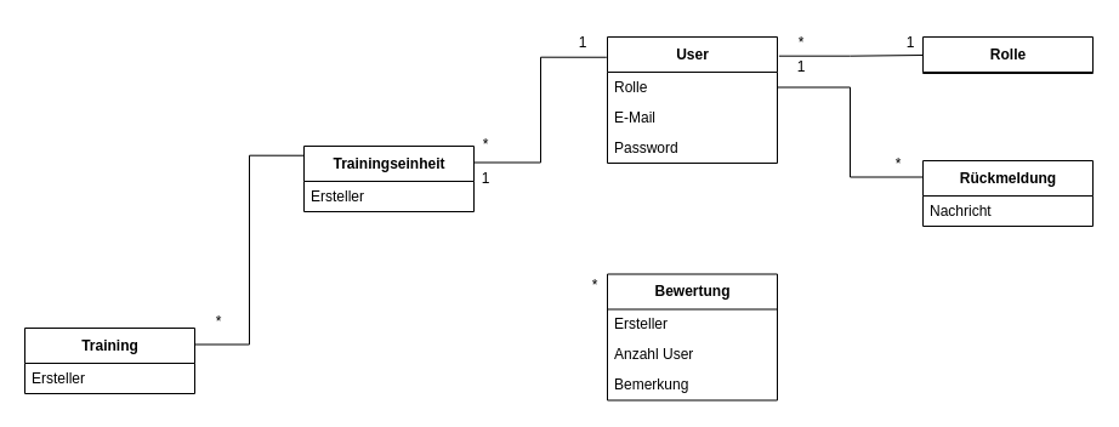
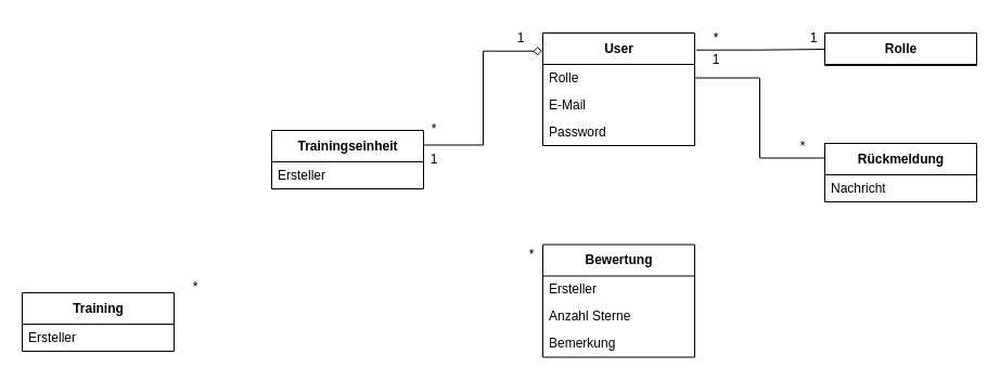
  <mxCell id="0" />
  <mxCell id="1" parent="0" />
  <mxCell id="2" value="User" style="swimlane;fontStyle=1;align=center;verticalAlign=middle;childLayout=stackLayout;horizontal=1;startSize=29;horizontalStack=0;resizeParent=1;resizeParentMax=0;resizeLast=0;collapsible=0;marginBottom=0;html=1;" parent="1" vertex="1"><mxGeometry x="500" y="30" width="140" height="104" as="geometry" /></mxCell>
  <mxCell id="3" value="Rolle" style="text;html=1;strokeColor=none;fillColor=none;align=left;verticalAlign=middle;spacingLeft=4;spacingRight=4;overflow=hidden;rotatable=0;points=[[0,0.5],[1,0.5]];portConstraint=eastwest;" parent="2" vertex="1"><mxGeometry y="29" width="140" height="25" as="geometry" /></mxCell>
  <mxCell id="4" value="E-Mail" style="text;html=1;strokeColor=none;fillColor=none;align=left;verticalAlign=middle;spacingLeft=4;spacingRight=4;overflow=hidden;rotatable=0;points=[[0,0.5],[1,0.5]];portConstraint=eastwest;" parent="2" vertex="1"><mxGeometry y="54" width="140" height="25" as="geometry" /></mxCell>
  <mxCell id="5" value="Password" style="text;html=1;strokeColor=none;fillColor=none;align=left;verticalAlign=middle;spacingLeft=4;spacingRight=4;overflow=hidden;rotatable=0;points=[[0,0.5],[1,0.5]];portConstraint=eastwest;" parent="2" vertex="1"><mxGeometry y="79" width="140" height="25" as="geometry" /></mxCell>
  <mxCell id="6" value="Rolle" style="swimlane;fontStyle=1;align=center;verticalAlign=middle;childLayout=stackLayout;horizontal=1;startSize=29;horizontalStack=0;resizeParent=1;resizeParentMax=0;resizeLast=0;collapsible=0;marginBottom=0;html=1;" parent="1" vertex="1"><mxGeometry x="760" y="30" width="140" height="30" as="geometry" /></mxCell>
  <mxCell id="7" value="Trainingseinheit" style="swimlane;fontStyle=1;align=center;verticalAlign=middle;childLayout=stackLayout;horizontal=1;startSize=29;horizontalStack=0;resizeParent=1;resizeParentMax=0;resizeLast=0;collapsible=0;marginBottom=0;html=1;" parent="1" vertex="1"><mxGeometry x="250" y="120" width="140" height="54" as="geometry" /></mxCell>
  <mxCell id="8" value="Ersteller" style="text;html=1;strokeColor=none;fillColor=none;align=left;verticalAlign=middle;spacingLeft=4;spacingRight=4;overflow=hidden;rotatable=0;points=[[0,0.5],[1,0.5]];portConstraint=eastwest;" parent="7" vertex="1"><mxGeometry y="29" width="140" height="25" as="geometry" /></mxCell>
  <mxCell id="9" value="Bewertung" style="swimlane;fontStyle=1;align=center;verticalAlign=middle;childLayout=stackLayout;horizontal=1;startSize=29;horizontalStack=0;resizeParent=1;resizeParentMax=0;resizeLast=0;collapsible=0;marginBottom=0;html=1;" parent="1" vertex="1"><mxGeometry x="500" y="225.5" width="140" height="104" as="geometry" /></mxCell>
  <mxCell id="10" value="Ersteller" style="text;html=1;strokeColor=none;fillColor=none;align=left;verticalAlign=middle;spacingLeft=4;spacingRight=4;overflow=hidden;rotatable=0;points=[[0,0.5],[1,0.5]];portConstraint=eastwest;" parent="9" vertex="1"><mxGeometry y="29" width="140" height="25" as="geometry" /></mxCell>
- <mxCell id="11" value="Anzahl User" style="text;html=1;strokeColor=none;fillColor=none;align=left;verticalAlign=middle;spacingLeft=4;spacingRight=4;overflow=hidden;rotatable=0;points=[[0,0.5],[1,0.5]];portConstraint=eastwest;" parent="9" vertex="1"><mxGeometry y="54" width="140" height="25" as="geometry" /></mxCell>
+ <mxCell id="11" value="Anzahl Sterne" style="text;html=1;strokeColor=none;fillColor=none;align=left;verticalAlign=middle;spacingLeft=4;spacingRight=4;overflow=hidden;rotatable=0;points=[[0,0.5],[1,0.5]];portConstraint=eastwest;" parent="9" vertex="1"><mxGeometry y="54" width="140" height="25" as="geometry" /></mxCell>
  <mxCell id="12" value="Bemerkung" style="text;html=1;strokeColor=none;fillColor=none;align=left;verticalAlign=middle;spacingLeft=4;spacingRight=4;overflow=hidden;rotatable=0;points=[[0,0.5],[1,0.5]];portConstraint=eastwest;" vertex="1" parent="9"><mxGeometry y="79" width="140" height="25" as="geometry" /></mxCell>
  <mxCell id="13" value="Training" style="swimlane;fontStyle=1;align=center;verticalAlign=middle;childLayout=stackLayout;horizontal=1;startSize=29;horizontalStack=0;resizeParent=1;resizeParentMax=0;resizeLast=0;collapsible=0;marginBottom=0;html=1;" parent="1" vertex="1"><mxGeometry x="20" y="270" width="140" height="54" as="geometry" /></mxCell>
  <mxCell id="14" value="Ersteller" style="text;html=1;strokeColor=none;fillColor=none;align=left;verticalAlign=middle;spacingLeft=4;spacingRight=4;overflow=hidden;rotatable=0;points=[[0,0.5],[1,0.5]];portConstraint=eastwest;" parent="13" vertex="1"><mxGeometry y="29" width="140" height="25" as="geometry" /></mxCell>
  <mxCell id="15" style="edgeStyle=orthogonalEdgeStyle;rounded=0;orthogonalLoop=1;jettySize=auto;html=1;entryX=0;entryY=0.5;entryDx=0;entryDy=0;endArrow=none;endFill=0;exitX=1.01;exitY=0.151;exitDx=0;exitDy=0;exitPerimeter=0;" parent="1" source="2" target="6" edge="1"><mxGeometry relative="1" as="geometry" /></mxCell>
- <mxCell id="16" style="edgeStyle=orthogonalEdgeStyle;rounded=0;orthogonalLoop=1;jettySize=auto;html=1;entryX=0.003;entryY=0.143;entryDx=0;entryDy=0;endArrow=none;endFill=0;exitX=1;exitY=0.25;exitDx=0;exitDy=0;entryPerimeter=0;" parent="1" source="13" target="7" edge="1"><mxGeometry relative="1" as="geometry"><mxPoint x="600" y="122.474" as="sourcePoint" /><mxPoint x="680" y="65" as="targetPoint" /></mxGeometry></mxCell>
- <mxCell id="17" style="edgeStyle=orthogonalEdgeStyle;rounded=0;orthogonalLoop=1;jettySize=auto;html=1;endArrow=none;endFill=0;exitX=1;exitY=0.25;exitDx=0;exitDy=0;entryX=-0.005;entryY=0.161;entryDx=0;entryDy=0;entryPerimeter=0;" parent="1" source="7" target="2" edge="1"><mxGeometry relative="1" as="geometry"><mxPoint x="610" y="132.474" as="sourcePoint" /><mxPoint x="430" y="60" as="targetPoint" /></mxGeometry></mxCell>
+ <mxCell id="17" style="edgeStyle=orthogonalEdgeStyle;rounded=0;orthogonalLoop=1;jettySize=auto;html=1;endArrow=diamond;endFill=0;exitX=1;exitY=0.25;exitDx=0;exitDy=0;entryX=-0.005;entryY=0.161;entryDx=0;entryDy=0;entryPerimeter=0;" parent="1" source="7" target="2" edge="1"><mxGeometry relative="1" as="geometry"><mxPoint x="610" y="132.474" as="sourcePoint" /><mxPoint x="430" y="60" as="targetPoint" /></mxGeometry></mxCell>
  <mxCell id="18" value="*" style="text;html=1;strokeColor=none;fillColor=none;align=center;verticalAlign=middle;whiteSpace=wrap;rounded=0;" parent="1" vertex="1"><mxGeometry x="150" y="250" width="60" height="30" as="geometry" /></mxCell>
  <mxCell id="19" value="*" style="text;html=1;strokeColor=none;fillColor=none;align=center;verticalAlign=middle;whiteSpace=wrap;rounded=0;" parent="1" vertex="1"><mxGeometry x="370" y="104" width="60" height="30" as="geometry" /></mxCell>
  <mxCell id="20" value="1" style="text;html=1;strokeColor=none;fillColor=none;align=center;verticalAlign=middle;whiteSpace=wrap;rounded=0;" parent="1" vertex="1"><mxGeometry x="450" y="20" width="60" height="30" as="geometry" /></mxCell>
  <mxCell id="21" value="*" style="text;html=1;strokeColor=none;fillColor=none;align=center;verticalAlign=middle;whiteSpace=wrap;rounded=0;" parent="1" vertex="1"><mxGeometry x="630" y="20" width="60" height="30" as="geometry" /></mxCell>
  <mxCell id="22" value="1" style="text;html=1;strokeColor=none;fillColor=none;align=center;verticalAlign=middle;whiteSpace=wrap;rounded=0;" parent="1" vertex="1"><mxGeometry x="720" y="20" width="60" height="30" as="geometry" /></mxCell>
  <mxCell id="23" value="1" style="text;html=1;strokeColor=none;fillColor=none;align=center;verticalAlign=middle;whiteSpace=wrap;rounded=0;" parent="1" vertex="1"><mxGeometry x="370" y="132" width="60" height="30" as="geometry" /></mxCell>
  <mxCell id="24" value="*" style="text;html=1;strokeColor=none;fillColor=none;align=center;verticalAlign=middle;whiteSpace=wrap;rounded=0;" parent="1" vertex="1"><mxGeometry x="460" y="220" width="60" height="30" as="geometry" /></mxCell>
  <mxCell id="25" value="Rückmeldung" style="swimlane;fontStyle=1;align=center;verticalAlign=middle;childLayout=stackLayout;horizontal=1;startSize=29;horizontalStack=0;resizeParent=1;resizeParentMax=0;resizeLast=0;collapsible=0;marginBottom=0;html=1;" vertex="1" parent="1"><mxGeometry x="760" y="132" width="140" height="54" as="geometry" /></mxCell>
  <mxCell id="26" value="Nachricht" style="text;html=1;strokeColor=none;fillColor=none;align=left;verticalAlign=middle;spacingLeft=4;spacingRight=4;overflow=hidden;rotatable=0;points=[[0,0.5],[1,0.5]];portConstraint=eastwest;" vertex="1" parent="25"><mxGeometry y="29" width="140" height="25" as="geometry" /></mxCell>
  <mxCell id="27" style="edgeStyle=orthogonalEdgeStyle;rounded=0;orthogonalLoop=1;jettySize=auto;html=1;entryX=0;entryY=0.25;entryDx=0;entryDy=0;endArrow=none;endFill=0;exitX=1;exitY=0.5;exitDx=0;exitDy=0;" edge="1" parent="1" source="3" target="25"><mxGeometry relative="1" as="geometry"><mxPoint x="651.4" y="55.704" as="sourcePoint" /><mxPoint x="770" y="55" as="targetPoint" /></mxGeometry></mxCell>
  <mxCell id="28" value="*" style="text;html=1;strokeColor=none;fillColor=none;align=center;verticalAlign=middle;whiteSpace=wrap;rounded=0;" vertex="1" parent="1"><mxGeometry x="710" y="120" width="60" height="30" as="geometry" /></mxCell>
  <mxCell id="29" value="1" style="text;html=1;strokeColor=none;fillColor=none;align=center;verticalAlign=middle;whiteSpace=wrap;rounded=0;" vertex="1" parent="1"><mxGeometry x="630" y="40" width="60" height="30" as="geometry" /></mxCell>
